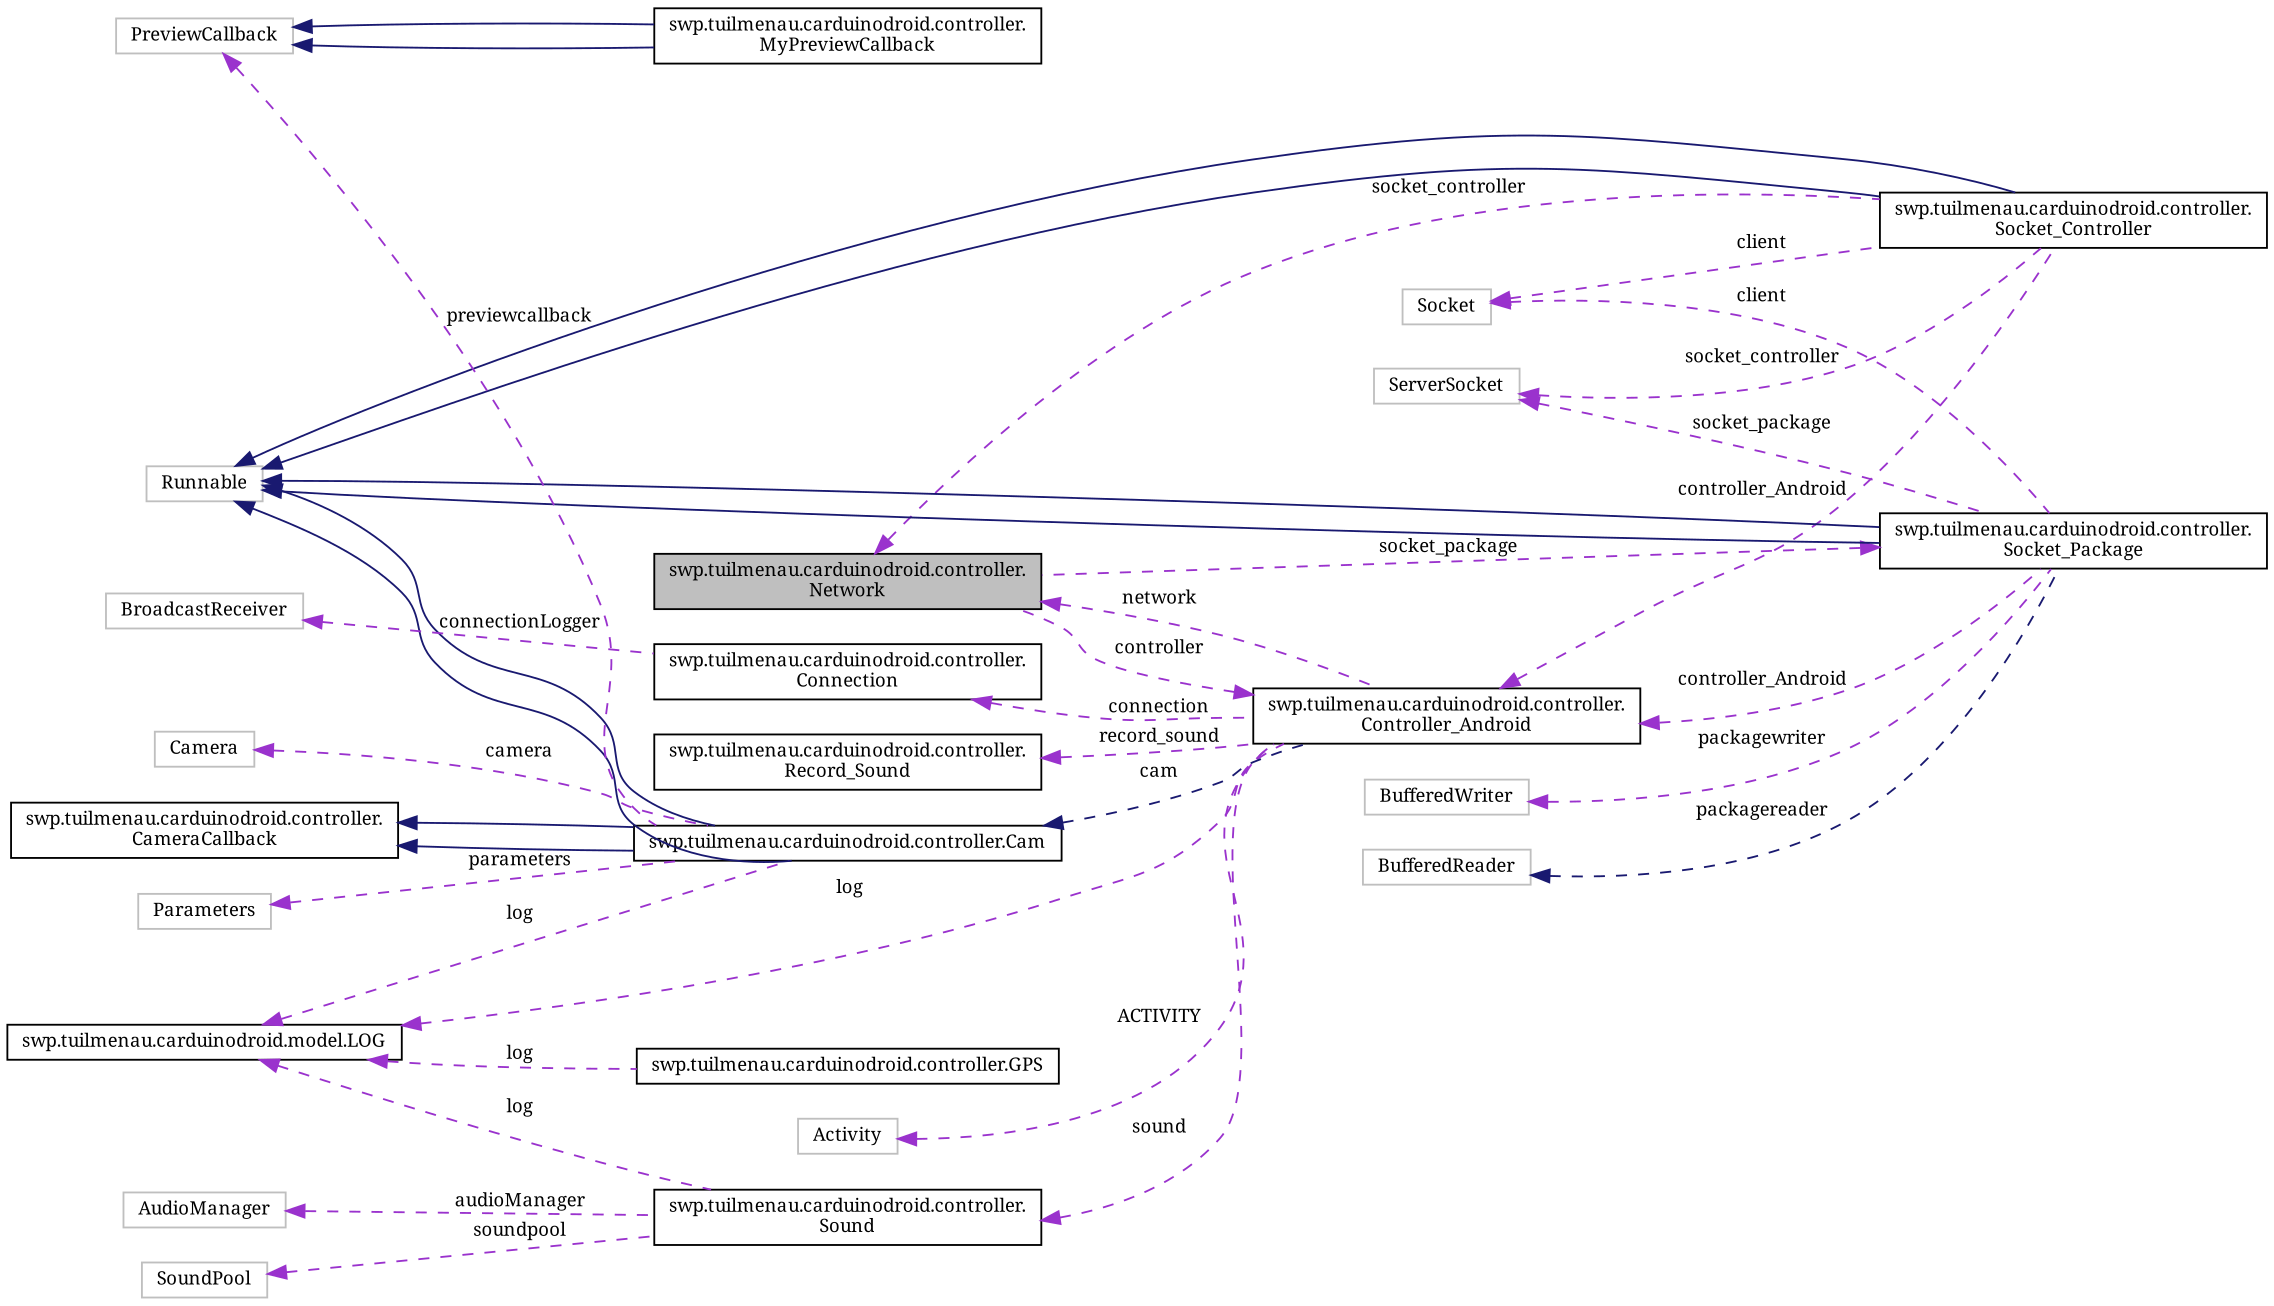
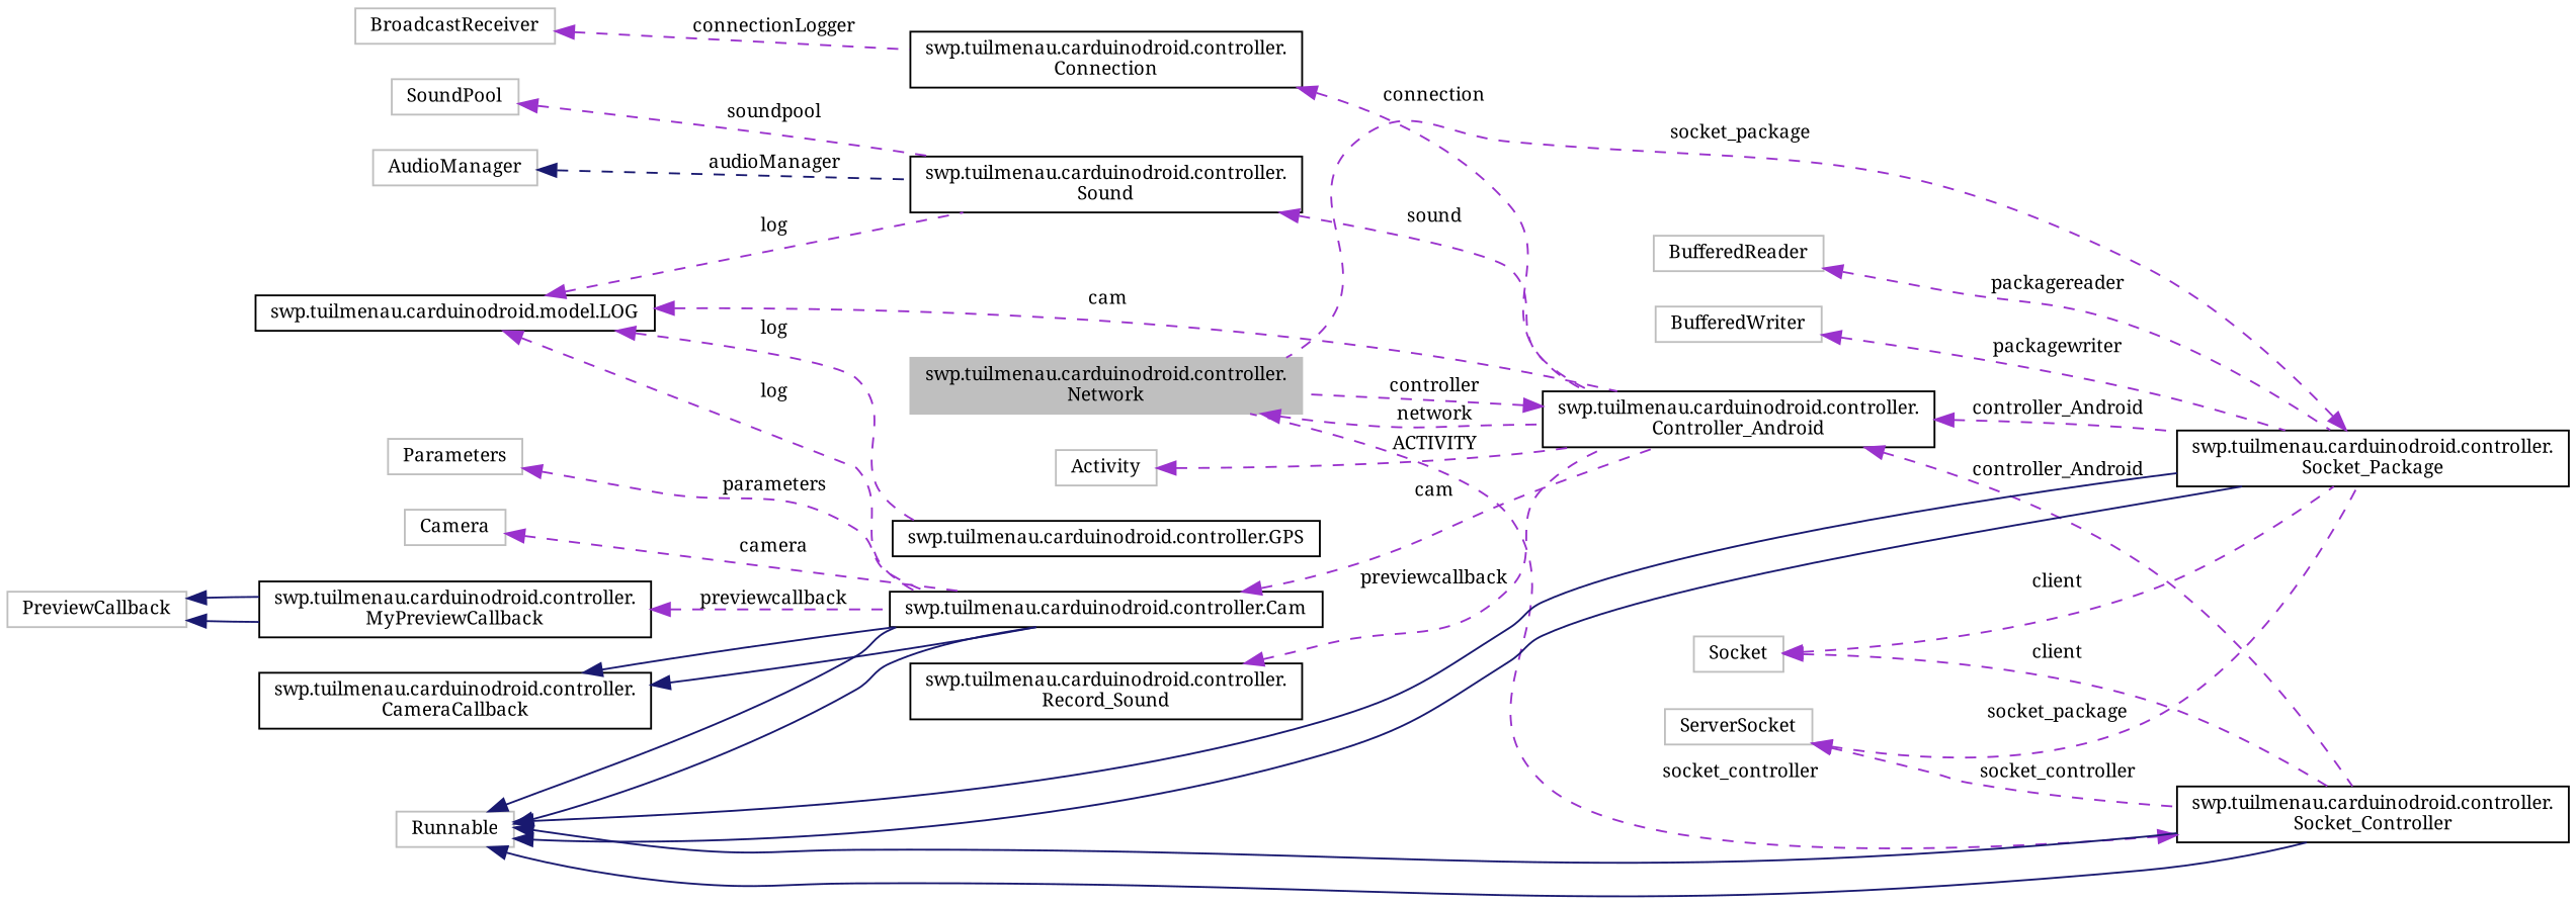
  digraph {
    fontname="Noto Serif"
    rankdir=LR
    node [color=black fillcolor=white fontname="Noto Serif" fontsize=10 shape=record style=filled]
    edge [color=darkorchid3 dir=back fontname="Noto Serif" fontsize=10 labelfontname=Helvetica labelfontsize=10 style=dashed]
-   n1 [fillcolor=grey75 fontcolor=black height=0.2 label="swp.tuilmenau.carduinodroid.controller.\lNetwork" width=0.4]
+   n1 [color=grey75 fillcolor=grey75 fontcolor=black height=0.2 label="swp.tuilmenau.carduinodroid.controller.\lNetwork" width=0.4]
    n2 [height=0.2 label="swp.tuilmenau.carduinodroid.controller.\lController_Android" width=0.4]
    n3 [height=0.2 label="swp.tuilmenau.carduinodroid.controller.\lSocket_Package" width=0.4]
    n4 [height=0.2 label="swp.tuilmenau.carduinodroid.controller.\lSocket_Controller" width=0.4]
    n5 [height=0.2 label="swp.tuilmenau.carduinodroid.model.LOG" width=0.4]
    n6 [height=0.2 label="swp.tuilmenau.carduinodroid.controller.GPS" width=0.4]
    n7 [height=0.2 label="swp.tuilmenau.carduinodroid.controller.Cam" width=0.4]
    n8 [height=0.2 label="swp.tuilmenau.carduinodroid.controller.\lSound" width=0.4]
    n9 [color=grey75 height=0.2 label=Activity width=0.4]
    n10 [height=0.2 label="swp.tuilmenau.carduinodroid.controller.\lRecord_Sound" width=0.4]
    n11 [height=0.2 label="swp.tuilmenau.carduinodroid.controller.\lCameraCallback" width=0.4]
    n12 [color=grey75 height=0.2 label=Runnable width=0.4]
    n13 [color=grey75 height=0.2 label=Parameters width=0.4]
    n14 [color=grey75 height=0.2 label=Camera width=0.4]
    n15 [height=0.2 label="swp.tuilmenau.carduinodroid.controller.\lMyPreviewCallback" width=0.4]
    n16 [color=grey75 height=0.2 label=PreviewCallback width=0.4]
    n17 [color=grey75 height=0.2 label=AudioManager width=0.4]
    n18 [color=grey75 height=0.2 label=SoundPool width=0.4]
    n19 [height=0.2 label="swp.tuilmenau.carduinodroid.controller.\lConnection" width=0.4]
    n20 [color=grey75 height=0.2 label=BroadcastReceiver width=0.4]
    n21 [color=grey75 height=0.2 label=BufferedReader width=0.4]
    n22 [color=grey75 height=0.2 label=BufferedWriter width=0.4]
    n23 [color=grey75 height=0.2 label=ServerSocket width=0.4]
    n24 [color=grey75 height=0.2 label=Socket width=0.4]
    n1 -> n2 [label=" network"]
    n2 -> n1 [label=" controller"]
    n2 -> n3 [label=" controller_Android"]
    n2 -> n4 [label=" controller_Android"]
    n3 -> n1 [label=" socket_package"]
-   n1 -> n4 [label=" socket_controller"]
-   n5 -> n2 [label=" log"]
+   n4 -> n1 [label=" socket_controller"]
+   n5 -> n2 [label=" cam"]
    n5 -> n6 [label=" log"]
    n5 -> n7 [label=" log"]
    n5 -> n8 [label=" log"]
-   n7 -> n2 [color=midnightblue label=" cam"]
+   n7 -> n2 [label=" cam"]
    n8 -> n2 [label=" sound"]
    n9 -> n2 [label=" ACTIVITY"]
-   n10 -> n2 [label=" record_sound"]
+   n10 -> n2 [label=" previewcallback"]
    n11 -> n7 [color=midnightblue style=solid]
    n11 -> n7 [color=midnightblue style=solid]
    n12 -> n3 [color=midnightblue style=solid]
    n12 -> n3 [color=midnightblue style=solid]
    n12 -> n4 [color=midnightblue style=solid]
    n12 -> n4 [color=midnightblue style=solid]
    n12 -> n7 [color=midnightblue style=solid]
    n12 -> n7 [color=midnightblue style=solid]
    n13 -> n7 [label=" parameters"]
    n14 -> n7 [label=" camera"]
-   n16 -> n7 [label=" previewcallback"]
+   n15 -> n7 [label=" previewcallback"]
    n16 -> n15 [color=midnightblue style=solid]
    n16 -> n15 [color=midnightblue style=solid]
-   n17 -> n8 [label=" audioManager"]
+   n17 -> n8 [color=midnightblue label=" audioManager"]
    n18 -> n8 [label=" soundpool"]
    n19 -> n2 [label=" connection"]
    n20 -> n19 [label=" connectionLogger"]
-   n21 -> n3 [color=midnightblue label=" packagereader"]
+   n21 -> n3 [label=" packagereader"]
    n22 -> n3 [label=" packagewriter"]
    n23 -> n3 [label=" socket_package"]
    n23 -> n4 [label=" socket_controller"]
    n24 -> n3 [label=" client"]
    n24 -> n4 [label=" client"]
  }
